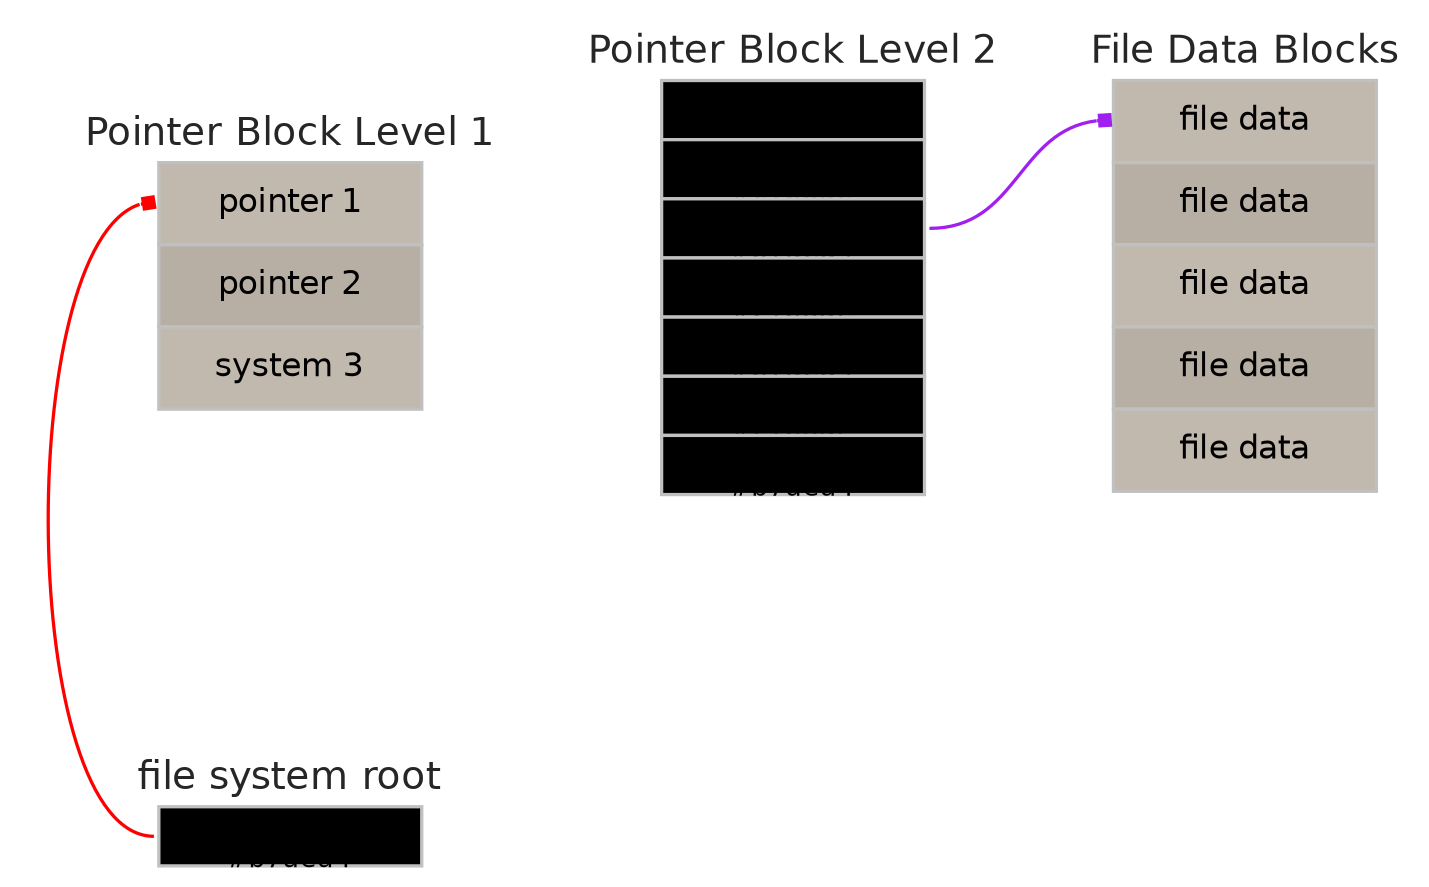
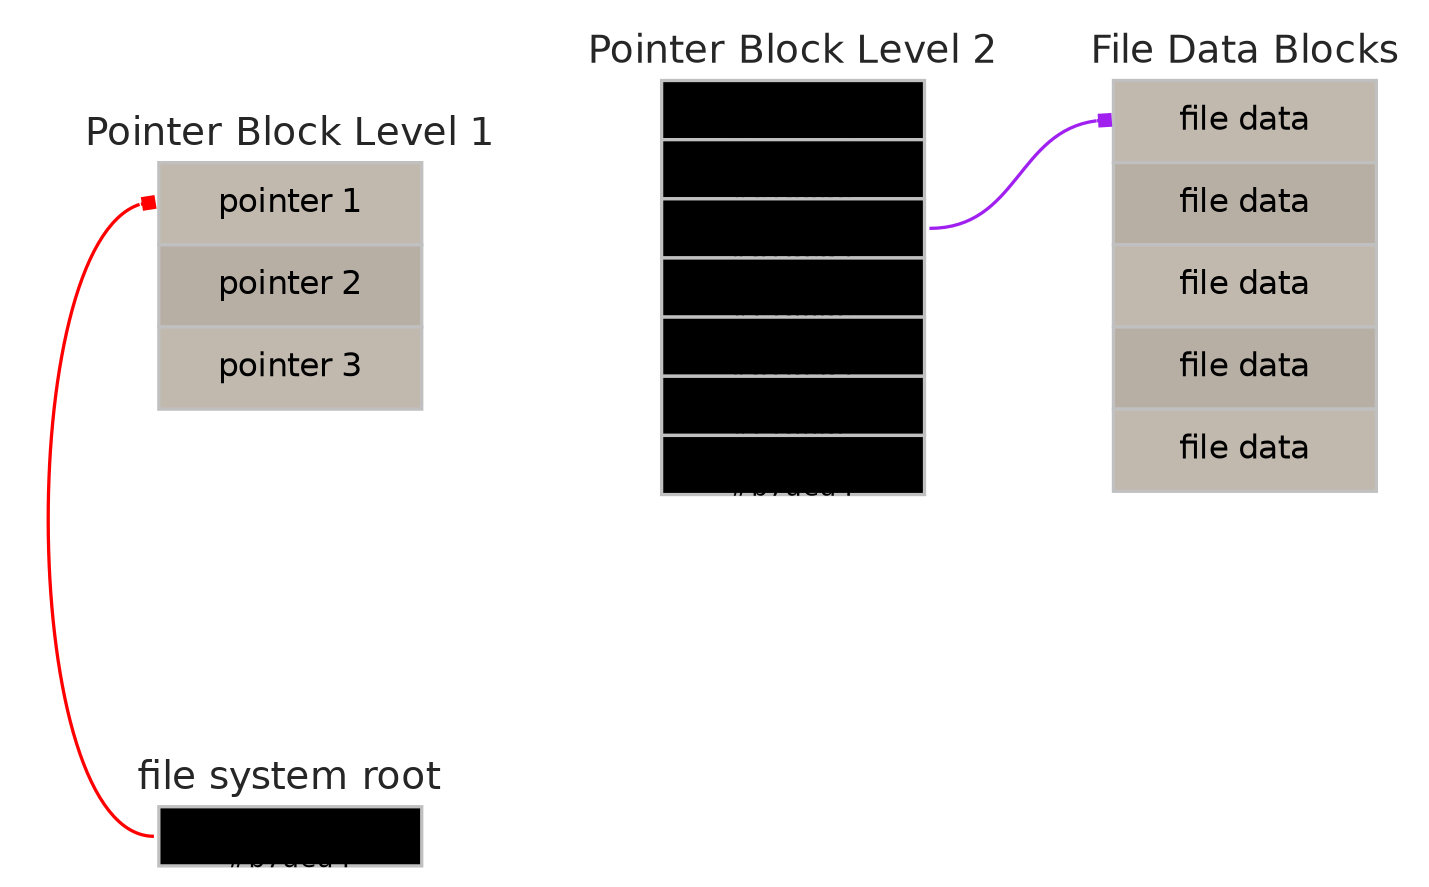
  digraph {
    fontname=Helvetica
    rankdir=TB
    ranksep=1.0
    node [fontname=Helvetica fontsize=8 margin="0.04 0.04" shape=none]
    edge [arrowhead=box arrowsize=0.4 headclip=true tailclip=true]
    n1 [label=<<table border="0.1" cellborder="1" cellspacing="0"><TR><TD border="0.0" ><font face="helvetica" color="grey15" point-size="12">file system root</font></TD></TR><tr><td align="text" color="grey" bgcolor="25" height="18" fixedsize="true" width="80" port="header"><font point-size="10">None</font><br></br><font point-size="8">#b7aea4</font></td></tr></table>> width=0.4]
-   n2 [label=<<table border="0.1" cellborder="1" cellspacing="0"><TR><TD border="0.0" ><font face="helvetica" color="grey15" point-size="12">Pointer Block Level 1</font></TD></TR><tr><td align="text" color="grey" bgcolor="#c1b8ae" height="25" fixedsize="true" width="80" port="pointer1"><font point-size="10">pointer 1</font></td></tr><tr><td align="text" color="grey" bgcolor="#b7aea4" height="25" fixedsize="true" width="80" port="pointer2"><font point-size="10">pointer 2</font></td></tr><tr><td align="text" color="grey" bgcolor="#c1b8ae" height="25" fixedsize="true" width="80" port="pointer3"><font point-size="10">system 3</font></td></tr></table>> width=0.4]
+   n2 [label=<<table border="0.1" cellborder="1" cellspacing="0"><TR><TD border="0.0" ><font face="helvetica" color="grey15" point-size="12">Pointer Block Level 1</font></TD></TR><tr><td align="text" color="grey" bgcolor="#c1b8ae" height="25" fixedsize="true" width="80" port="pointer1"><font point-size="10">pointer 1</font></td></tr><tr><td align="text" color="grey" bgcolor="#b7aea4" height="25" fixedsize="true" width="80" port="pointer2"><font point-size="10">pointer 2</font></td></tr><tr><td align="text" color="grey" bgcolor="#c1b8ae" height="25" fixedsize="true" width="80" port="pointer3"><font point-size="10">pointer 3</font></td></tr></table>> width=0.4]
    n3 [label=<<table border="0.1" cellborder="1" cellspacing="0"><TR><TD border="0.0" ><font face="helvetica" color="grey15" point-size="12">Pointer Block Level 2</font></TD></TR><tr><td align="text" color="grey" bgcolor="25" height="18" fixedsize="true" width="80" port="pointer1"><font point-size="10">None</font><br></br><font point-size="8">#b7aea4</font></td></tr><tr><td align="text" color="grey" bgcolor="25" height="18" fixedsize="true" width="80" port="pointer2"><font point-size="10">None</font><br></br><font point-size="8">#c1b8ae</font></td></tr><tr><td align="text" color="grey" bgcolor="25" height="18" fixedsize="true" width="80" port="pointer3"><font point-size="10">None</font><br></br><font point-size="8">#b7aea4</font></td></tr><tr><td align="text" color="grey" bgcolor="25" height="18" fixedsize="true" width="80" port="pointer4"><font point-size="10">None</font><br></br><font point-size="8">#c1b8ae</font></td></tr><tr><td align="text" color="grey" bgcolor="25" height="18" fixedsize="true" width="80" port="pointer5"><font point-size="10">None</font><br></br><font point-size="8">#b7aea4</font></td></tr><tr><td align="text" color="grey" bgcolor="25" height="18" fixedsize="true" width="80" port="pointer6"><font point-size="10">None</font><br></br><font point-size="8">#c1b8ae</font></td></tr><tr><td align="text" color="grey" bgcolor="25" height="18" fixedsize="true" width="80" port="pointer7"><font point-size="10">None</font><br></br><font point-size="8">#b7aea4</font></td></tr></table>> width=0.4]
    n4 [label=<<table border="0.1" cellborder="1" cellspacing="0"><TR><TD border="0.0" ><font face="helvetica" color="grey15" point-size="12">File Data Blocks</font></TD></TR><tr><td align="text" color="grey" bgcolor="#c1b8ae" height="25" fixedsize="true" width="80" port="block1"><font point-size="10">file data</font></td></tr><tr><td align="text" color="grey" bgcolor="#b7aea4" height="25" fixedsize="true" width="80" port="block2"><font point-size="10">file data</font></td></tr><tr><td align="text" color="grey" bgcolor="#c1b8ae" height="25" fixedsize="true" width="80" port="block3"><font point-size="10">file data</font></td></tr><tr><td align="text" color="grey" bgcolor="#b7aea4" height="25" fixedsize="true" width="80" port="block4"><font point-size="10">file data</font></td></tr><tr><td align="text" color="grey" bgcolor="#c1b8ae" height="25" fixedsize="true" width="80" port="block5"><font point-size="10">file data</font></td></tr></table>> width=0.4]
    subgraph sub_1 {
      rank=sink
      n1
    }
    subgraph sub_2 {
      rank=same
    }
    subgraph sub_3 {
      rank=same
      n2
      n3
      n4
    }
    n1 -> n2 [color=red headport=pointer1 tailport=header]
    n3 -> n4 [color=purple headport=block1 tailport=pointer3]
  }
